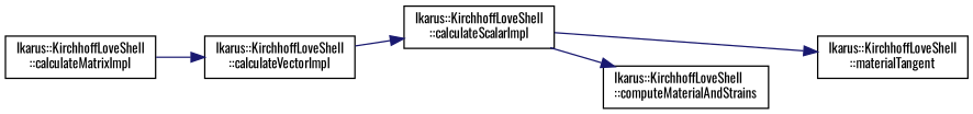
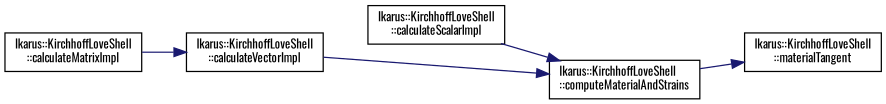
  digraph {
    fontname=Oswald
    rankdir=RL
    node [color=black fillcolor=white fontname=Oswald fontsize=10 shape=record style=filled]
    edge [color=midnightblue dir=back fontname=Oswald fontsize=10 labelfontname=Helvetica labelfontsize=10 style=solid]
    n1 [height=0.2 label="Ikarus::KirchhoffLoveShell\l::materialTangent" width=0.4]
    n2 [height=0.2 label="Ikarus::KirchhoffLoveShell\l::computeMaterialAndStrains" width=0.4]
    n3 [height=0.2 label="Ikarus::KirchhoffLoveShell\l::calculateScalarImpl" width=0.4]
    n4 [height=0.2 label="Ikarus::KirchhoffLoveShell\l::calculateVectorImpl" width=0.4]
    n5 [height=0.2 label="Ikarus::KirchhoffLoveShell\l::calculateMatrixImpl" width=0.4]
-   n1 -> n3
+   n1 -> n2
    n2 -> n3
-   n3 -> n4
+   n2 -> n4
    n4 -> n5
  }
